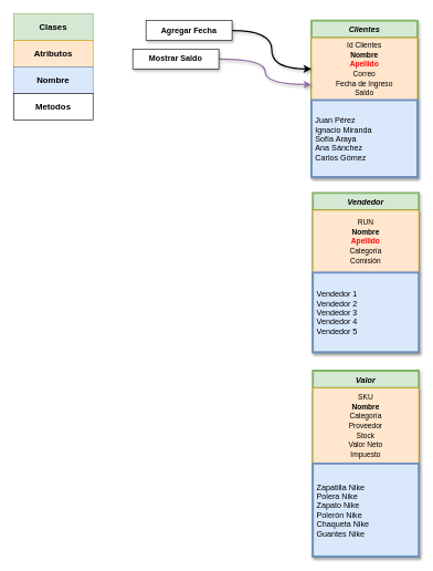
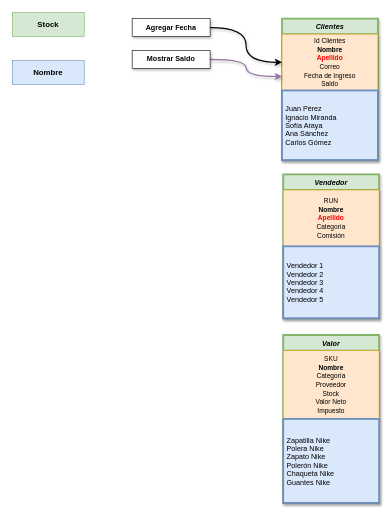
  <mxCell id="0" />
  <mxCell id="1" parent="0" />
  <mxCell id="2" value="Clientes" style="swimlane;fontStyle=3;align=center;verticalAlign=top;childLayout=stackLayout;horizontal=1;startSize=26;horizontalStack=0;resizeParent=1;resizeLast=0;collapsible=1;marginBottom=0;rounded=0;shadow=1;strokeWidth=3;fillColor=#d5e8d4;strokeColor=#82b366;" parent="1" vertex="1"><mxGeometry x="470" y="30" width="160" height="236" as="geometry"><mxRectangle x="230" y="140" width="160" height="26" as="alternateBounds" /></mxGeometry></mxCell>
  <mxCell id="3" value="&lt;span style=&quot;font-size: 11px;&quot;&gt;Id Clientes&lt;br&gt;&lt;b&gt;Nombre&lt;br&gt;&lt;font color=&quot;#ff0000&quot;&gt;Apellido&lt;/font&gt;&lt;/b&gt;&lt;font color=&quot;#ff0000&quot;&gt;&lt;br&gt;&lt;/font&gt;Correo&lt;br&gt;Fecha de Ingreso&lt;br&gt;Saldo&lt;br&gt;&lt;/span&gt;" style="rounded=0;whiteSpace=wrap;html=1;fillColor=#ffe6cc;strokeColor=#d79b00;shadow=1;" parent="2" vertex="1"><mxGeometry y="26" width="160" height="94" as="geometry" /></mxCell>
  <mxCell id="4" value="Juan Pérez&#10;Ignacio Miranda&#10;Sofía Araya&#10;Ana Sánchez&#10;Carlos Gómez" style="text;align=left;verticalAlign=middle;spacingLeft=4;spacingRight=4;overflow=hidden;rotatable=0;points=[[0,0.5],[1,0.5]];portConstraint=eastwest;rounded=0;shadow=1;html=0;fillColor=#dae8fc;strokeColor=#6c8ebf;strokeWidth=3;" parent="2" vertex="1"><mxGeometry y="120" width="160" height="116" as="geometry" /></mxCell>
  <mxCell id="5" value="Valor" style="swimlane;fontStyle=3;align=center;verticalAlign=top;childLayout=stackLayout;horizontal=1;startSize=26;horizontalStack=0;resizeParent=1;resizeLast=0;collapsible=1;marginBottom=0;rounded=0;shadow=1;strokeWidth=3;fillColor=#d5e8d4;strokeColor=#82b366;" parent="1" vertex="1"><mxGeometry x="472" y="558" width="160" height="280" as="geometry"><mxRectangle x="230" y="140" width="160" height="26" as="alternateBounds" /></mxGeometry></mxCell>
  <mxCell id="6" value="&lt;font style=&quot;font-size: 11px;&quot;&gt;SKU&lt;br&gt;&lt;b&gt;Nombre&lt;/b&gt;&lt;br&gt;Categoría&lt;br&gt;Proveedor&lt;br&gt;Stock&lt;br&gt;Valor Neto&lt;br&gt;Impuesto&lt;br&gt;&lt;/font&gt;" style="rounded=0;whiteSpace=wrap;html=1;fillColor=#ffe6cc;strokeColor=#d79b00;shadow=1;" parent="5" vertex="1"><mxGeometry y="26" width="160" height="114" as="geometry" /></mxCell>
  <mxCell id="7" value="Zapatilla Nike&#10;Polera Nike&#10;Zapato Nike&#10;Polerón Nike&#10;Chaqueta Nike&#10;Guantes Nike" style="text;align=left;verticalAlign=middle;spacingLeft=4;spacingRight=4;overflow=hidden;rotatable=0;points=[[0,0.5],[1,0.5]];portConstraint=eastwest;rounded=0;shadow=1;html=0;fillColor=#dae8fc;strokeColor=#6c8ebf;strokeWidth=3;" parent="5" vertex="1"><mxGeometry y="140" width="160" height="140" as="geometry" /></mxCell>
  <mxCell id="8" value="Vendedor" style="swimlane;fontStyle=3;align=center;verticalAlign=top;childLayout=stackLayout;horizontal=1;startSize=26;horizontalStack=0;resizeParent=1;resizeLast=0;collapsible=1;marginBottom=0;rounded=0;shadow=1;strokeWidth=3;fillColor=#d5e8d4;strokeColor=#82b366;" parent="1" vertex="1"><mxGeometry x="472" y="290" width="160" height="240" as="geometry"><mxRectangle x="230" y="140" width="160" height="26" as="alternateBounds" /></mxGeometry></mxCell>
  <mxCell id="9" value="&lt;font style=&quot;font-size: 11px;&quot;&gt;RUN&lt;br&gt;&lt;b&gt;Nombre&lt;br&gt;&lt;font color=&quot;#ff0000&quot;&gt;Apellido&lt;/font&gt;&lt;/b&gt;&lt;br&gt;Categoría&lt;br&gt;Comisión&lt;br&gt;&lt;/font&gt;" style="rounded=0;whiteSpace=wrap;html=1;fillColor=#ffe6cc;strokeColor=#d79b00;shadow=1;" parent="8" vertex="1"><mxGeometry y="26" width="160" height="94" as="geometry" /></mxCell>
  <mxCell id="10" value="Vendedor 1&#10;Vendedor 2&#10;Vendedor 3&#10;Vendedor 4&#10;Vendedor 5" style="text;align=left;verticalAlign=middle;spacingLeft=4;spacingRight=4;overflow=hidden;rotatable=0;points=[[0,0.5],[1,0.5]];portConstraint=eastwest;rounded=0;shadow=1;html=0;fillColor=#dae8fc;strokeColor=#6c8ebf;strokeWidth=3;" parent="8" vertex="1"><mxGeometry y="120" width="160" height="120" as="geometry" /></mxCell>
  <mxCell id="11" style="edgeStyle=orthogonalEdgeStyle;orthogonalLoop=1;jettySize=auto;html=1;exitX=1;exitY=0.5;exitDx=0;exitDy=0;strokeWidth=2;curved=1;entryX=0;entryY=0.5;entryDx=0;entryDy=0;shadow=1;" parent="1" source="12" target="3" edge="1"><mxGeometry relative="1" as="geometry"><mxPoint x="430" y="80" as="targetPoint" /></mxGeometry></mxCell>
  <mxCell id="12" value="Agregar Fecha" style="rounded=0;whiteSpace=wrap;html=1;shadow=1;fontStyle=1" parent="1" vertex="1"><mxGeometry x="220" y="30" width="130" height="30" as="geometry" /></mxCell>
  <mxCell id="13" style="edgeStyle=orthogonalEdgeStyle;orthogonalLoop=1;jettySize=auto;html=1;exitX=1;exitY=0.5;exitDx=0;exitDy=0;strokeWidth=2;curved=1;fillColor=#e1d5e7;strokeColor=#9673a6;entryX=0;entryY=0.75;entryDx=0;entryDy=0;shadow=1;" parent="1" source="14" target="3" edge="1"><mxGeometry relative="1" as="geometry"><mxPoint x="90" y="133.5" as="targetPoint" /></mxGeometry></mxCell>
- <mxCell id="14" value="Mostrar Saldo" style="rounded=0;whiteSpace=wrap;html=1;shadow=1;fontStyle=1" parent="1" vertex="1"><mxGeometry x="200" y="73" width="130" height="30" as="geometry" /></mxCell>
- <mxCell id="15" value="&lt;b&gt;&lt;font style=&quot;font-size: 13px;&quot;&gt;Clases&lt;/font&gt;&lt;/b&gt;" style="rounded=0;whiteSpace=wrap;html=1;fillColor=#d5e8d4;strokeColor=#82b366;" parent="1" vertex="1"><mxGeometry width="120" height="40" as="geometry" x="20" y="20" /></mxCell>
- <mxCell id="16" value="&lt;b&gt;&lt;font style=&quot;font-size: 13px;&quot;&gt;Atributos&lt;/font&gt;&lt;/b&gt;" style="rounded=0;whiteSpace=wrap;html=1;fillColor=#ffe6cc;strokeColor=#d79b00;" parent="1" vertex="1"><mxGeometry y="60" width="120" height="40" as="geometry" x="20" /></mxCell>
+ <mxCell id="14" value="Mostrar Saldo" style="rounded=0;whiteSpace=wrap;html=1;shadow=1;fontStyle=1" parent="1" vertex="1"><mxGeometry x="220" y="83" width="130" height="30" as="geometry" /></mxCell>
+ <mxCell id="15" value="&lt;b&gt;&lt;font style=&quot;font-size: 13px;&quot;&gt;Stock&lt;/font&gt;&lt;/b&gt;" style="rounded=0;whiteSpace=wrap;html=1;fillColor=#d5e8d4;strokeColor=#82b366;" parent="1" vertex="1"><mxGeometry width="120" height="40" as="geometry" x="20" y="20" /></mxCell>
  <mxCell id="17" value="&lt;b&gt;&lt;font style=&quot;font-size: 13px;&quot;&gt;Nombre&lt;/font&gt;&lt;/b&gt;" style="rounded=0;whiteSpace=wrap;html=1;fillColor=#dae8fc;strokeColor=#6c8ebf;" parent="1" vertex="1"><mxGeometry y="100" width="120" height="40" as="geometry" x="20" /></mxCell>
- <mxCell id="18" value="&lt;b&gt;&lt;font style=&quot;font-size: 13px;&quot;&gt;Metodos&lt;/font&gt;&lt;/b&gt;" style="rounded=0;whiteSpace=wrap;html=1;" parent="1" vertex="1"><mxGeometry y="140" width="120" height="40" as="geometry" x="20" /></mxCell>
